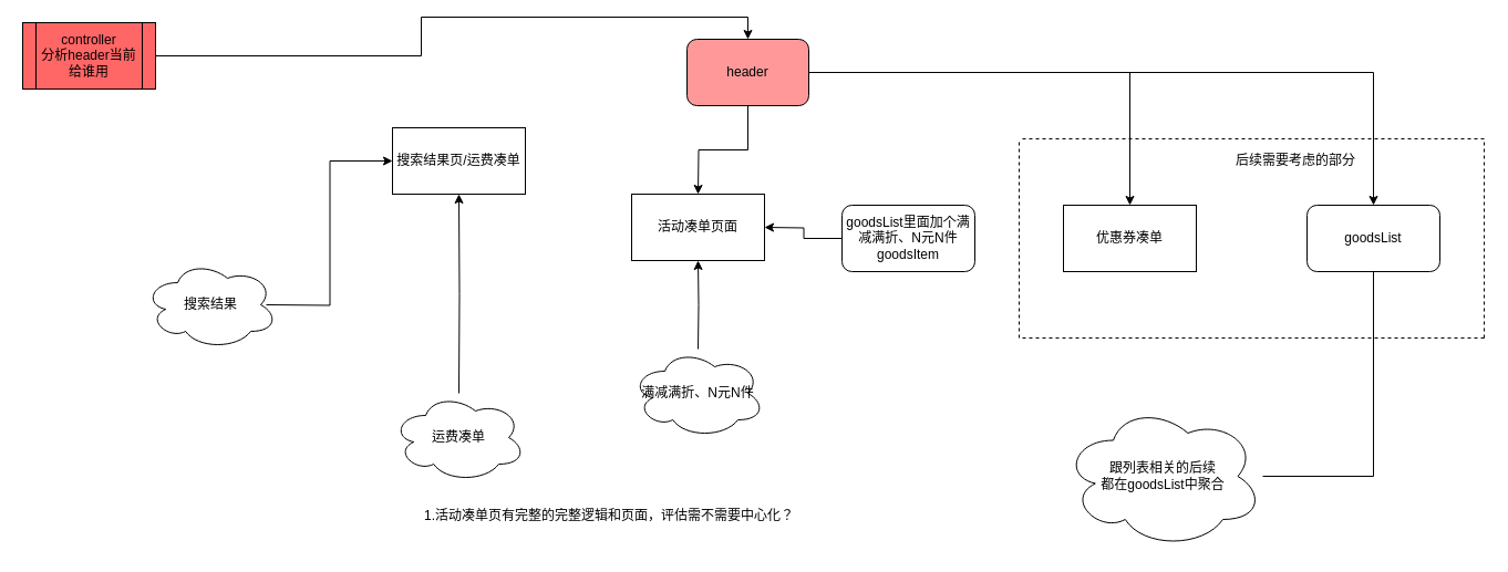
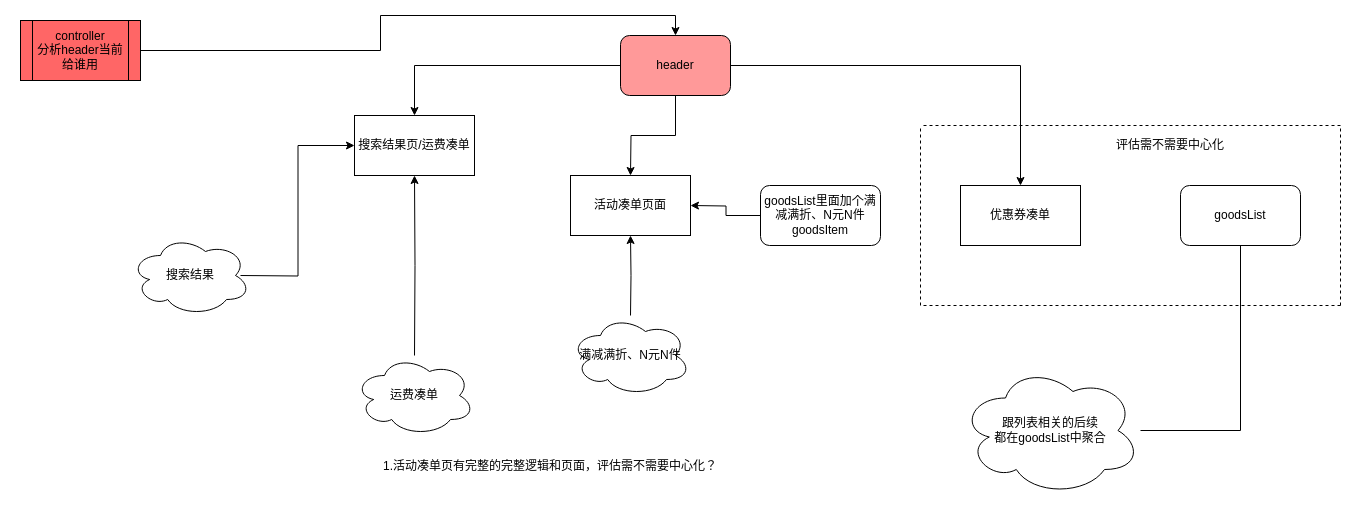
  <mxCell id="0" />
  <mxCell id="1" parent="0" />
  <mxCell id="2" value="搜索结果页/运费凑单" style="rounded=0;whiteSpace=wrap;html=1;" vertex="1" parent="1"><mxGeometry x="354" y="115" width="120" height="60" as="geometry" /></mxCell>
  <mxCell id="3" style="edgeStyle=orthogonalEdgeStyle;rounded=0;orthogonalLoop=1;jettySize=auto;html=1;entryX=0;entryY=0.5;entryDx=0;entryDy=0;" edge="1" parent="1" target="2"><mxGeometry relative="1" as="geometry"><mxPoint x="240" y="275" as="sourcePoint" /></mxGeometry></mxCell>
  <mxCell id="4" style="edgeStyle=orthogonalEdgeStyle;rounded=0;orthogonalLoop=1;jettySize=auto;html=1;exitX=0.5;exitY=0;exitDx=0;exitDy=0;entryX=0.5;entryY=1;entryDx=0;entryDy=0;" edge="1" parent="1" target="2"><mxGeometry relative="1" as="geometry"><mxPoint x="414" y="355" as="sourcePoint" /></mxGeometry></mxCell>
  <mxCell id="5" style="edgeStyle=orthogonalEdgeStyle;rounded=0;orthogonalLoop=1;jettySize=auto;html=1;entryX=0.5;entryY=1;entryDx=0;entryDy=0;" edge="1" parent="1" target="15"><mxGeometry relative="1" as="geometry"><mxPoint x="630" y="315" as="sourcePoint" /></mxGeometry></mxCell>
- <mxCell id="6" style="edgeStyle=orthogonalEdgeStyle;rounded=0;orthogonalLoop=1;jettySize=auto;html=1;" edge="1" parent="1" source="9" target="17"><mxGeometry relative="1" as="geometry" /></mxCell>
+ <mxCell id="6" style="edgeStyle=orthogonalEdgeStyle;rounded=0;orthogonalLoop=1;jettySize=auto;html=1;entryX=0.5;entryY=0;entryDx=0;entryDy=0;" edge="1" parent="1" source="9" target="2"><mxGeometry relative="1" as="geometry" /></mxCell>
  <mxCell id="7" style="edgeStyle=orthogonalEdgeStyle;rounded=0;orthogonalLoop=1;jettySize=auto;html=1;" edge="1" parent="1" source="9"><mxGeometry relative="1" as="geometry"><mxPoint x="630" y="175" as="targetPoint" /></mxGeometry></mxCell>
  <mxCell id="8" style="edgeStyle=orthogonalEdgeStyle;rounded=0;orthogonalLoop=1;jettySize=auto;html=1;entryX=0.5;entryY=0;entryDx=0;entryDy=0;" edge="1" parent="1" source="9" target="16"><mxGeometry relative="1" as="geometry" /></mxCell>
  <mxCell id="9" value="header" style="rounded=1;whiteSpace=wrap;html=1;fillColor=#FF9999;" vertex="1" parent="1"><mxGeometry x="620" y="35" width="110" height="60" as="geometry" /></mxCell>
  <mxCell id="10" style="edgeStyle=orthogonalEdgeStyle;rounded=0;orthogonalLoop=1;jettySize=auto;html=1;entryX=1;entryY=0.5;entryDx=0;entryDy=0;" edge="1" parent="1" source="11"><mxGeometry relative="1" as="geometry"><mxPoint x="690" y="205" as="targetPoint" /></mxGeometry></mxCell>
  <mxCell id="11" value="goodsList里面加个满减满折、N元N件&lt;br&gt;goodsItem" style="rounded=1;whiteSpace=wrap;html=1;" vertex="1" parent="1"><mxGeometry x="760" y="185" width="120" height="60" as="geometry" /></mxCell>
  <mxCell id="12" style="edgeStyle=orthogonalEdgeStyle;rounded=0;orthogonalLoop=1;jettySize=auto;html=1;exitX=1;exitY=0.5;exitDx=0;exitDy=0;entryX=0.5;entryY=0;entryDx=0;entryDy=0;" edge="1" parent="1" source="13" target="9"><mxGeometry relative="1" as="geometry" /></mxCell>
  <mxCell id="13" value="controller&lt;br&gt;分析header当前给谁用" style="shape=process;whiteSpace=wrap;html=1;backgroundOutline=1;fillColor=#FF6666;" vertex="1" parent="1"><mxGeometry x="20" y="20" width="120" height="60" as="geometry" /></mxCell>
  <mxCell id="14" value="1.活动凑单页有完整的完整逻辑和页面，评估需不需要中心化？" style="text;html=1;strokeColor=none;fillColor=none;align=center;verticalAlign=middle;whiteSpace=wrap;rounded=0;" vertex="1" parent="1"><mxGeometry x="350" y="465" width="400" as="geometry" /></mxCell>
  <mxCell id="15" value="&lt;span&gt;活动凑单页面&lt;/span&gt;" style="rounded=0;whiteSpace=wrap;html=1;" vertex="1" parent="1"><mxGeometry x="570" y="175" width="120" height="60" as="geometry" /></mxCell>
  <mxCell id="16" value="优惠券凑单" style="rounded=0;whiteSpace=wrap;html=1;fillColor=#FFFFFF;" vertex="1" parent="1"><mxGeometry x="960" y="185" width="120" height="60" as="geometry" /></mxCell>
  <mxCell id="17" value="goodsList" style="rounded=1;whiteSpace=wrap;html=1;fillColor=#FFFFFF;" vertex="1" parent="1"><mxGeometry x="1180" y="185" width="120" height="60" as="geometry" /></mxCell>
  <mxCell id="18" value="&lt;span&gt;满减满折、N元N件&lt;/span&gt;" style="ellipse;shape=cloud;whiteSpace=wrap;html=1;fillColor=#FFFFFF;" vertex="1" parent="1"><mxGeometry x="570" y="315" width="120" height="80" as="geometry" /></mxCell>
  <mxCell id="19" value="&lt;span&gt;运费凑单&lt;/span&gt;" style="ellipse;shape=cloud;whiteSpace=wrap;html=1;fillColor=#FFFFFF;" vertex="1" parent="1"><mxGeometry x="354" y="355" width="120" height="80" as="geometry" /></mxCell>
  <mxCell id="20" value="&lt;span&gt;搜索结果&lt;/span&gt;" style="ellipse;shape=cloud;whiteSpace=wrap;html=1;fillColor=#FFFFFF;" vertex="1" parent="1"><mxGeometry x="130" y="235" width="120" height="80" as="geometry" /></mxCell>
  <mxCell id="21" style="edgeStyle=orthogonalEdgeStyle;rounded=0;orthogonalLoop=1;jettySize=auto;html=1;entryX=0.5;entryY=1;entryDx=0;entryDy=0;endArrow=none;" edge="1" parent="1" source="22" target="17"><mxGeometry relative="1" as="geometry" /></mxCell>
  <mxCell id="22" value="跟列表相关的后续&lt;br&gt;都在goodsList中聚合" style="ellipse;shape=cloud;whiteSpace=wrap;html=1;fillColor=#FFFFFF;" vertex="1" parent="1"><mxGeometry x="960" y="365" width="180" height="130" as="geometry" /></mxCell>
  <mxCell id="23" value="" style="endArrow=none;dashed=1;html=1;" edge="1" parent="1"><mxGeometry width="50" height="50" relative="1" as="geometry"><mxPoint x="1340" y="305" as="sourcePoint" /><mxPoint x="920" y="305" as="targetPoint" /></mxGeometry></mxCell>
  <mxCell id="24" value="" style="endArrow=none;dashed=1;html=1;" edge="1" parent="1"><mxGeometry width="50" height="50" relative="1" as="geometry"><mxPoint x="920" y="305" as="sourcePoint" /><mxPoint x="920" y="125" as="targetPoint" /></mxGeometry></mxCell>
  <mxCell id="25" value="" style="endArrow=none;dashed=1;html=1;" edge="1" parent="1"><mxGeometry width="50" height="50" relative="1" as="geometry"><mxPoint x="1340" y="125" as="sourcePoint" /><mxPoint x="920" y="125" as="targetPoint" /></mxGeometry></mxCell>
  <mxCell id="26" value="" style="endArrow=none;dashed=1;html=1;" edge="1" parent="1"><mxGeometry width="50" height="50" relative="1" as="geometry"><mxPoint x="1340" y="305" as="sourcePoint" /><mxPoint x="1340" y="125" as="targetPoint" /></mxGeometry></mxCell>
- <mxCell id="27" value="后续需要考虑的部分" style="text;html=1;strokeColor=none;fillColor=none;align=center;verticalAlign=middle;whiteSpace=wrap;rounded=0;" vertex="1" parent="1"><mxGeometry x="1100" y="135" width="140" height="20" as="geometry" /></mxCell>
+ <mxCell id="27" value="评估需不需要中心化" style="text;html=1;strokeColor=none;fillColor=none;align=center;verticalAlign=middle;whiteSpace=wrap;rounded=0;" vertex="1" parent="1"><mxGeometry x="1100" y="135" width="140" height="20" as="geometry" /></mxCell>
